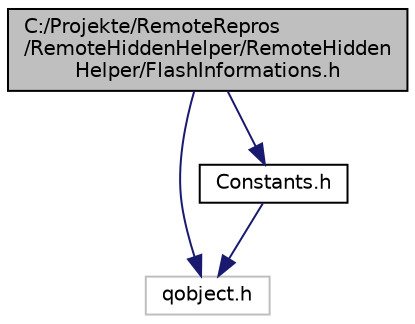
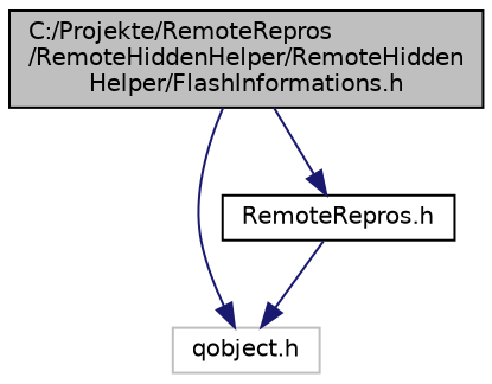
  digraph {
    node [color=black fillcolor=white fontname=Helvetica fontsize=10 shape=record style=filled]
    edge [color=midnightblue fontname=Helvetica fontsize=10 labelfontname=Helvetica labelfontsize=10 style=solid]
    n1 [fillcolor=grey75 fontcolor=black height=0.2 label="C:/Projekte/RemoteRepros\l/RemoteHiddenHelper/RemoteHidden\lHelper/FlashInformations.h" width=0.4]
    n2 [color=grey75 height=0.2 label="qobject.h" width=0.4]
-   n3 [height=0.2 label="Constants.h" width=0.4]
+   n3 [height=0.2 label="RemoteRepros.h" width=0.4]
    n1 -> n2
    n1 -> n3
    n3 -> n2
  }
